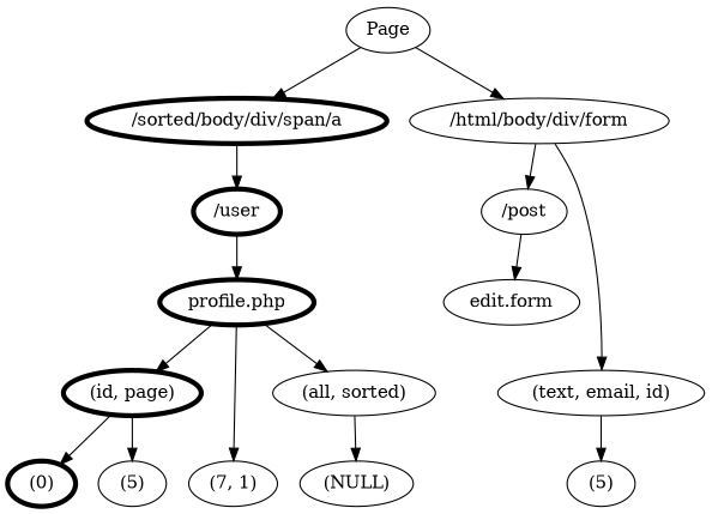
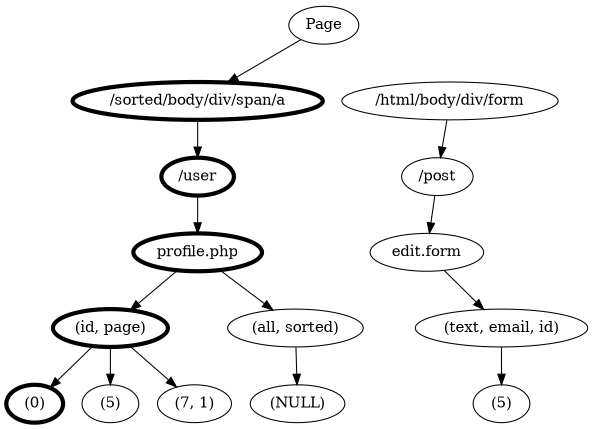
  digraph {
    rankdir=TB
    n1 [label=Page]
    n2 [label="/sorted/body/div/span/a" penwidth=4]
    n3 [label="/html/body/div/form"]
    n4 [label="/user" penwidth=4]
    n5 [label="/post"]
    n6 [label="profile.php" penwidth=4]
    n7 [label="edit.form"]
    n8 [label="(id, page)" penwidth=4]
    n9 [label="(all, sorted)"]
    n10 [label="(text, email, id)"]
    n11 [label="(0)" penwidth=4]
    n12 [label="(7, 1)"]
    n13 [label="(5)"]
    n14 [label="(NULL)"]
    n15 [label="(5)"]
    n1 -> n2
-   n1 -> n3
    n2 -> n4
    n3 -> n5
    n4 -> n6
    n5 -> n7
    n6 -> n8
    n6 -> n9
-   n3 -> n10
+   n7 -> n10
    n8 -> n11
-   n6 -> n12
+   n8 -> n12
    n8 -> n13
    n9 -> n14
    n10 -> n15
  }
